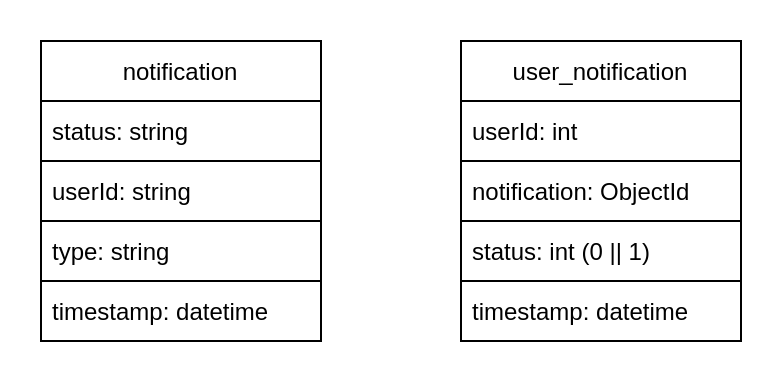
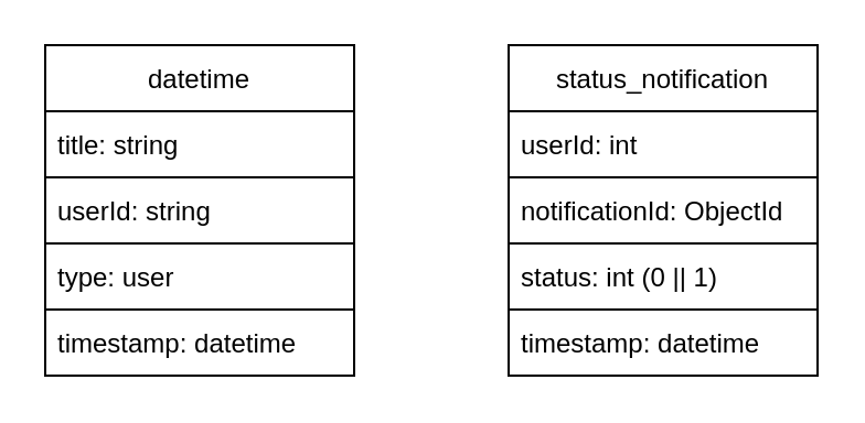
  <mxCell id="0" />
  <mxCell id="1" parent="0" />
- <mxCell id="2" value="notification" style="swimlane;fontStyle=0;childLayout=stackLayout;horizontal=1;startSize=30;horizontalStack=0;resizeParent=1;resizeParentMax=0;resizeLast=0;collapsible=1;marginBottom=0;" parent="1" vertex="1"><mxGeometry x="20" y="20" width="140" height="150" as="geometry" /></mxCell>
- <mxCell id="3" value="status: string" style="text;strokeColor=default;fillColor=none;align=left;verticalAlign=middle;spacingLeft=4;spacingRight=4;overflow=hidden;points=[[0,0.5],[1,0.5]];portConstraint=eastwest;rotatable=0;" parent="2" vertex="1"><mxGeometry y="30" width="140" height="30" as="geometry" /></mxCell>
+ <mxCell id="2" value="datetime" style="swimlane;fontStyle=0;childLayout=stackLayout;horizontal=1;startSize=30;horizontalStack=0;resizeParent=1;resizeParentMax=0;resizeLast=0;collapsible=1;marginBottom=0;" parent="1" vertex="1"><mxGeometry x="20" y="20" width="140" height="150" as="geometry" /></mxCell>
+ <mxCell id="3" value="title: string" style="text;strokeColor=default;fillColor=none;align=left;verticalAlign=middle;spacingLeft=4;spacingRight=4;overflow=hidden;points=[[0,0.5],[1,0.5]];portConstraint=eastwest;rotatable=0;" parent="2" vertex="1"><mxGeometry y="30" width="140" height="30" as="geometry" /></mxCell>
  <mxCell id="4" value="userId: string" style="text;strokeColor=default;fillColor=none;align=left;verticalAlign=middle;spacingLeft=4;spacingRight=4;overflow=hidden;points=[[0,0.5],[1,0.5]];portConstraint=eastwest;rotatable=0;" parent="2" vertex="1"><mxGeometry y="60" width="140" height="30" as="geometry" /></mxCell>
- <mxCell id="5" value="type: string" style="text;strokeColor=default;fillColor=none;align=left;verticalAlign=middle;spacingLeft=4;spacingRight=4;overflow=hidden;points=[[0,0.5],[1,0.5]];portConstraint=eastwest;rotatable=0;" parent="2" vertex="1"><mxGeometry y="90" width="140" height="30" as="geometry" /></mxCell>
+ <mxCell id="5" value="type: user" style="text;strokeColor=default;fillColor=none;align=left;verticalAlign=middle;spacingLeft=4;spacingRight=4;overflow=hidden;points=[[0,0.5],[1,0.5]];portConstraint=eastwest;rotatable=0;" parent="2" vertex="1"><mxGeometry y="90" width="140" height="30" as="geometry" /></mxCell>
  <mxCell id="6" value="timestamp: datetime" style="text;strokeColor=default;fillColor=none;align=left;verticalAlign=middle;spacingLeft=4;spacingRight=4;overflow=hidden;points=[[0,0.5],[1,0.5]];portConstraint=eastwest;rotatable=0;" parent="2" vertex="1"><mxGeometry y="120" width="140" height="30" as="geometry" /></mxCell>
- <mxCell id="7" value="user_notification" style="swimlane;fontStyle=0;childLayout=stackLayout;horizontal=1;startSize=30;horizontalStack=0;resizeParent=1;resizeParentMax=0;resizeLast=0;collapsible=1;marginBottom=0;strokeColor=default;" parent="1" vertex="1"><mxGeometry x="230" y="20" width="140" height="150" as="geometry" /></mxCell>
+ <mxCell id="7" value="status_notification" style="swimlane;fontStyle=0;childLayout=stackLayout;horizontal=1;startSize=30;horizontalStack=0;resizeParent=1;resizeParentMax=0;resizeLast=0;collapsible=1;marginBottom=0;strokeColor=default;" parent="1" vertex="1"><mxGeometry x="230" y="20" width="140" height="150" as="geometry" /></mxCell>
  <mxCell id="8" value="userId: int" style="text;strokeColor=default;fillColor=none;align=left;verticalAlign=middle;spacingLeft=4;spacingRight=4;overflow=hidden;points=[[0,0.5],[1,0.5]];portConstraint=eastwest;rotatable=0;" parent="7" vertex="1"><mxGeometry y="30" width="140" height="30" as="geometry" /></mxCell>
- <mxCell id="9" value="notification: ObjectId" style="text;strokeColor=default;fillColor=none;align=left;verticalAlign=middle;spacingLeft=4;spacingRight=4;overflow=hidden;points=[[0,0.5],[1,0.5]];portConstraint=eastwest;rotatable=0;" parent="7" vertex="1"><mxGeometry y="60" width="140" height="30" as="geometry" /></mxCell>
+ <mxCell id="9" value="notificationId: ObjectId" style="text;strokeColor=default;fillColor=none;align=left;verticalAlign=middle;spacingLeft=4;spacingRight=4;overflow=hidden;points=[[0,0.5],[1,0.5]];portConstraint=eastwest;rotatable=0;" parent="7" vertex="1"><mxGeometry y="60" width="140" height="30" as="geometry" /></mxCell>
  <mxCell id="10" value="status: int (0 || 1)" style="text;strokeColor=default;fillColor=none;align=left;verticalAlign=middle;spacingLeft=4;spacingRight=4;overflow=hidden;points=[[0,0.5],[1,0.5]];portConstraint=eastwest;rotatable=0;" parent="7" vertex="1"><mxGeometry y="90" width="140" height="30" as="geometry" /></mxCell>
  <mxCell id="11" value="timestamp: datetime" style="text;strokeColor=default;fillColor=none;align=left;verticalAlign=middle;spacingLeft=4;spacingRight=4;overflow=hidden;points=[[0,0.5],[1,0.5]];portConstraint=eastwest;rotatable=0;" vertex="1" parent="7"><mxGeometry y="120" width="140" height="30" as="geometry" /></mxCell>
